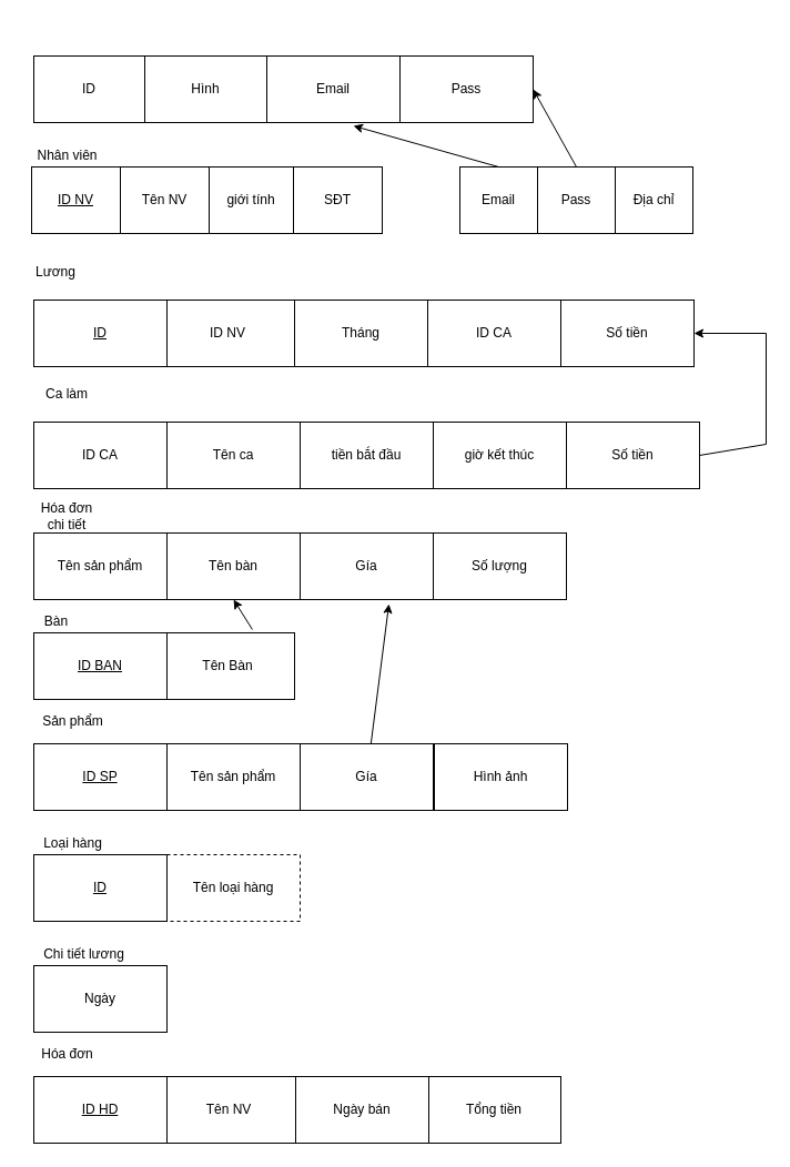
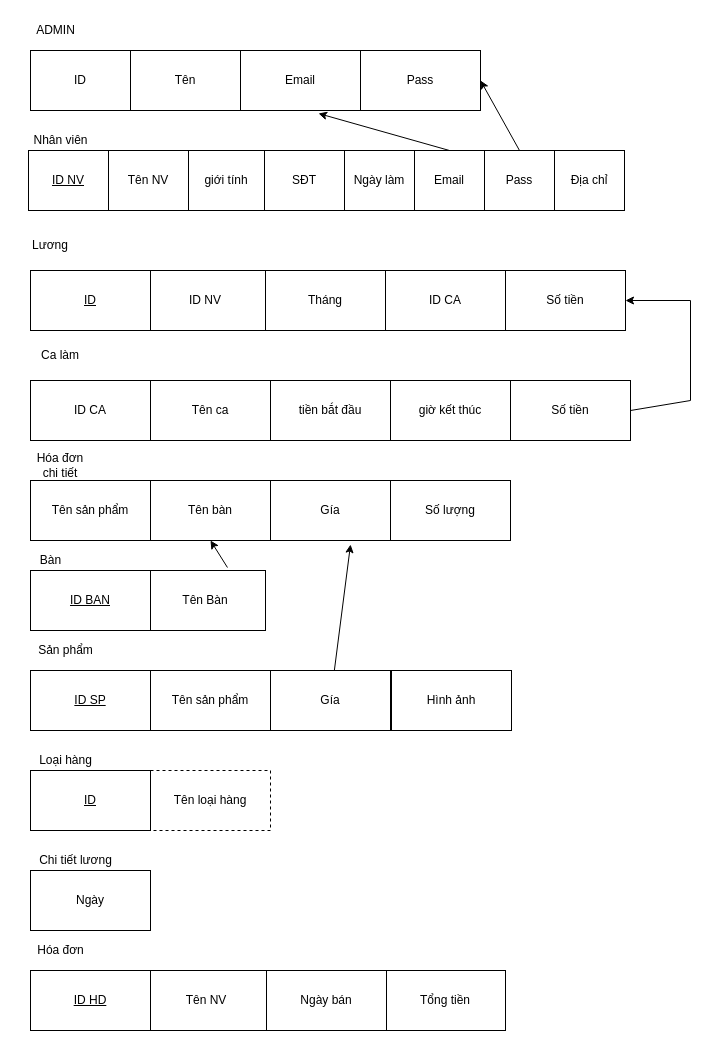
  <mxCell id="0" />
  <mxCell id="1" parent="0" />
+ <mxCell id="2" value="ADMIN" style="text;html=1;align=center;verticalAlign=middle;resizable=0;points=[];autosize=1;strokeColor=none;fillColor=none;" vertex="1" parent="1"><mxGeometry x="30" y="20" width="50" height="20" as="geometry" /></mxCell>
  <mxCell id="3" value="ID" style="rounded=0;whiteSpace=wrap;html=1;" vertex="1" parent="1"><mxGeometry x="30" y="50" width="100" height="60" as="geometry" /></mxCell>
  <mxCell id="4" value="" style="shape=partialRectangle;html=1;whiteSpace=wrap;connectable=0;fillColor=none;top=0;left=0;bottom=0;right=0;overflow=hidden;" vertex="1" parent="1"><mxGeometry x="510" y="310" width="156" height="40" as="geometry"><mxRectangle width="156" height="40" as="alternateBounds" /></mxGeometry></mxCell>
  <mxCell id="5" value="" style="shape=partialRectangle;html=1;whiteSpace=wrap;connectable=0;fillColor=none;top=0;left=0;bottom=0;right=0;overflow=hidden;" vertex="1" parent="1"><mxGeometry x="510" y="310" width="156" height="40" as="geometry"><mxRectangle width="156" height="40" as="alternateBounds" /></mxGeometry></mxCell>
- <mxCell id="6" value="Hình" style="rounded=0;whiteSpace=wrap;html=1;" vertex="1" parent="1"><mxGeometry x="130" y="50" width="110" height="60" as="geometry" /></mxCell>
+ <mxCell id="6" value="Tên" style="rounded=0;whiteSpace=wrap;html=1;" vertex="1" parent="1"><mxGeometry x="130" y="50" width="110" height="60" as="geometry" /></mxCell>
  <mxCell id="7" value="Email" style="rounded=0;whiteSpace=wrap;html=1;" vertex="1" parent="1"><mxGeometry x="240" y="50" width="120" height="60" as="geometry" /></mxCell>
  <mxCell id="8" value="Pass" style="rounded=0;whiteSpace=wrap;html=1;" vertex="1" parent="1"><mxGeometry x="360" y="50" width="120" height="60" as="geometry" /></mxCell>
  <mxCell id="9" value="Lương" style="text;html=1;strokeColor=none;fillColor=none;align=center;verticalAlign=middle;whiteSpace=wrap;rounded=0;" vertex="1" parent="1"><mxGeometry x="20" y="230" width="60" height="30" as="geometry" /></mxCell>
  <mxCell id="10" value="Số tiền" style="rounded=0;whiteSpace=wrap;html=1;" vertex="1" parent="1"><mxGeometry x="505" y="270" width="120" height="60" as="geometry" /></mxCell>
  <mxCell id="11" value="ID CA" style="rounded=0;whiteSpace=wrap;html=1;" vertex="1" parent="1"><mxGeometry x="385" y="270" width="120" height="60" as="geometry" /></mxCell>
  <mxCell id="12" value="Tháng" style="rounded=0;whiteSpace=wrap;html=1;" vertex="1" parent="1"><mxGeometry x="265" y="270" width="120" height="60" as="geometry" /></mxCell>
  <mxCell id="13" value="ID NV" style="rounded=0;whiteSpace=wrap;html=1;" vertex="1" parent="1"><mxGeometry x="145" y="270" width="120" height="60" as="geometry" /></mxCell>
  <mxCell id="14" value="&lt;u&gt;ID&lt;/u&gt;" style="rounded=0;whiteSpace=wrap;html=1;" vertex="1" parent="1"><mxGeometry x="30" y="270" width="120" height="60" as="geometry" /></mxCell>
  <mxCell id="15" value="Nhân viên" style="text;html=1;align=center;verticalAlign=middle;resizable=0;points=[];autosize=1;strokeColor=none;fillColor=none;" vertex="1" parent="1"><mxGeometry x="25" y="130" width="70" height="20" as="geometry" /></mxCell>
  <mxCell id="16" value="SĐT" style="rounded=0;whiteSpace=wrap;html=1;" vertex="1" parent="1"><mxGeometry x="264" y="150" width="80" height="60" as="geometry" /></mxCell>
  <mxCell id="17" value="giới tính" style="rounded=0;whiteSpace=wrap;html=1;" vertex="1" parent="1"><mxGeometry x="188" y="150" width="76" height="60" as="geometry" /></mxCell>
  <mxCell id="18" value="Địa chỉ" style="rounded=0;whiteSpace=wrap;html=1;" vertex="1" parent="1"><mxGeometry x="554" y="150" width="70" height="60" as="geometry" /></mxCell>
  <mxCell id="19" value="Email" style="rounded=0;whiteSpace=wrap;html=1;" vertex="1" parent="1"><mxGeometry x="414" y="150" width="70" height="60" as="geometry" /></mxCell>
  <mxCell id="20" value="Pass" style="rounded=0;whiteSpace=wrap;html=1;" vertex="1" parent="1"><mxGeometry x="484" y="150" width="70" height="60" as="geometry" /></mxCell>
+ <mxCell id="21" value="Ngày làm" style="rounded=0;whiteSpace=wrap;html=1;" vertex="1" parent="1"><mxGeometry x="344" y="150" width="70" height="60" as="geometry" /></mxCell>
  <mxCell id="22" value="Tên NV" style="rounded=0;whiteSpace=wrap;html=1;" vertex="1" parent="1"><mxGeometry x="108" y="150" width="80" height="60" as="geometry" /></mxCell>
  <mxCell id="23" value="&lt;u&gt;ID NV&lt;/u&gt;" style="rounded=0;whiteSpace=wrap;html=1;" vertex="1" parent="1"><mxGeometry x="28" y="150" width="80" height="60" as="geometry" /></mxCell>
  <mxCell id="24" style="edgeStyle=orthogonalEdgeStyle;rounded=0;orthogonalLoop=1;jettySize=auto;html=1;exitX=0.5;exitY=1;exitDx=0;exitDy=0;" edge="1" parent="1" source="23" target="23"><mxGeometry relative="1" as="geometry" /></mxCell>
  <mxCell id="25" value="Hóa đơn" style="text;html=1;align=center;verticalAlign=middle;resizable=0;points=[];autosize=1;strokeColor=none;fillColor=none;" vertex="1" parent="1"><mxGeometry x="30" y="940" width="60" height="20" as="geometry" /></mxCell>
  <mxCell id="26" value="Tổng tiền" style="rounded=0;whiteSpace=wrap;html=1;" vertex="1" parent="1"><mxGeometry x="385" y="970" width="120" height="60" as="geometry" /></mxCell>
  <mxCell id="27" value="Ngày bán" style="rounded=0;whiteSpace=wrap;html=1;" vertex="1" parent="1"><mxGeometry x="266" y="970" width="120" height="60" as="geometry" /></mxCell>
  <mxCell id="28" value="Tên NV" style="rounded=0;whiteSpace=wrap;html=1;" vertex="1" parent="1"><mxGeometry x="146" y="970" width="120" height="60" as="geometry" /></mxCell>
  <mxCell id="29" value="&lt;u&gt;ID HD&lt;/u&gt;" style="rounded=0;whiteSpace=wrap;html=1;" vertex="1" parent="1"><mxGeometry x="30" y="970" width="120" height="60" as="geometry" /></mxCell>
  <mxCell id="30" value="Hóa đơn chi tiết" style="text;html=1;strokeColor=none;fillColor=none;align=center;verticalAlign=middle;whiteSpace=wrap;rounded=0;" vertex="1" parent="1"><mxGeometry x="30" y="450" width="60" height="30" as="geometry" /></mxCell>
  <mxCell id="31" value="Tên bàn" style="rounded=0;whiteSpace=wrap;html=1;" vertex="1" parent="1"><mxGeometry x="150" y="480" width="120" height="60" as="geometry" /></mxCell>
  <mxCell id="32" value="Số lượng" style="rounded=0;whiteSpace=wrap;html=1;" vertex="1" parent="1"><mxGeometry x="390" y="480" width="120" height="60" as="geometry" /></mxCell>
  <mxCell id="33" value="Gía" style="rounded=0;whiteSpace=wrap;html=1;" vertex="1" parent="1"><mxGeometry x="270" y="480" width="120" height="60" as="geometry" /></mxCell>
  <mxCell id="34" value="Tên sản phẩm" style="rounded=0;whiteSpace=wrap;html=1;" vertex="1" parent="1"><mxGeometry x="30" y="480" width="120" height="60" as="geometry" /></mxCell>
  <mxCell id="35" value="Bàn" style="text;html=1;align=center;verticalAlign=middle;resizable=0;points=[];autosize=1;strokeColor=none;fillColor=none;" vertex="1" parent="1"><mxGeometry x="30" y="550" width="40" height="20" as="geometry" /></mxCell>
  <mxCell id="36" value="Tên Bàn" style="rounded=0;whiteSpace=wrap;html=1;" vertex="1" parent="1"><mxGeometry x="145" y="570" width="120" height="60" as="geometry" /></mxCell>
  <mxCell id="37" value="&lt;u&gt;ID BAN&lt;/u&gt;" style="rounded=0;whiteSpace=wrap;html=1;" vertex="1" parent="1"><mxGeometry x="30" y="570" width="120" height="60" as="geometry" /></mxCell>
  <mxCell id="38" value="Sản phẩm" style="text;html=1;align=center;verticalAlign=middle;resizable=0;points=[];autosize=1;strokeColor=none;fillColor=none;" vertex="1" parent="1"><mxGeometry x="30" y="640" width="70" height="20" as="geometry" /></mxCell>
  <mxCell id="39" value="Hình ảnh" style="rounded=0;whiteSpace=wrap;html=1;" vertex="1" parent="1"><mxGeometry x="391" y="670" width="120" height="60" as="geometry" /></mxCell>
  <mxCell id="40" value="Gía" style="rounded=0;whiteSpace=wrap;html=1;" vertex="1" parent="1"><mxGeometry x="270" y="670" width="120" height="60" as="geometry" /></mxCell>
  <mxCell id="41" value="Tên sản phẩm" style="rounded=0;whiteSpace=wrap;html=1;" vertex="1" parent="1"><mxGeometry x="150" y="670" width="120" height="60" as="geometry" /></mxCell>
  <mxCell id="42" value="&lt;u&gt;ID SP&lt;/u&gt;" style="rounded=0;whiteSpace=wrap;html=1;" vertex="1" parent="1"><mxGeometry x="30" y="670" width="120" height="60" as="geometry" /></mxCell>
  <mxCell id="43" value="Loại hàng" style="text;html=1;align=center;verticalAlign=middle;resizable=0;points=[];autosize=1;strokeColor=none;fillColor=none;" vertex="1" parent="1"><mxGeometry x="30" y="750" width="70" height="20" as="geometry" /></mxCell>
  <mxCell id="44" value="Tên loại hàng" style="rounded=0;whiteSpace=wrap;html=1;dashed=1;" vertex="1" parent="1"><mxGeometry x="150" y="770" width="120" height="60" as="geometry" /></mxCell>
  <mxCell id="45" value="&lt;u&gt;ID&lt;/u&gt;" style="rounded=0;whiteSpace=wrap;html=1;" vertex="1" parent="1"><mxGeometry x="30" y="770" width="120" height="60" as="geometry" /></mxCell>
  <mxCell id="46" value="Chi tiết lương" style="text;html=1;align=center;verticalAlign=middle;resizable=0;points=[];autosize=1;strokeColor=none;fillColor=none;" vertex="1" parent="1"><mxGeometry x="30" y="850" width="90" height="20" as="geometry" /></mxCell>
  <mxCell id="47" value="Ngày" style="rounded=0;whiteSpace=wrap;html=1;" vertex="1" parent="1"><mxGeometry x="30" y="870" width="120" height="60" as="geometry" /></mxCell>
  <mxCell id="48" value="ID CA" style="rounded=0;whiteSpace=wrap;html=1;" vertex="1" parent="1"><mxGeometry x="30" y="380" width="120" height="60" as="geometry" /></mxCell>
  <mxCell id="49" value="Ca làm" style="text;html=1;strokeColor=none;fillColor=none;align=center;verticalAlign=middle;whiteSpace=wrap;rounded=0;" vertex="1" parent="1"><mxGeometry x="30" y="340" width="60" height="30" as="geometry" /></mxCell>
  <mxCell id="50" value="giờ kết thúc" style="rounded=0;whiteSpace=wrap;html=1;" vertex="1" parent="1"><mxGeometry x="390" y="380" width="120" height="60" as="geometry" /></mxCell>
  <mxCell id="51" value="tiền bắt đầu" style="rounded=0;whiteSpace=wrap;html=1;" vertex="1" parent="1"><mxGeometry x="270" y="380" width="120" height="60" as="geometry" /></mxCell>
  <mxCell id="52" value="Tên ca" style="rounded=0;whiteSpace=wrap;html=1;" vertex="1" parent="1"><mxGeometry x="150" y="380" width="120" height="60" as="geometry" /></mxCell>
  <mxCell id="53" value="Số tiền" style="rounded=0;whiteSpace=wrap;html=1;" vertex="1" parent="1"><mxGeometry x="510" y="380" width="120" height="60" as="geometry" /></mxCell>
  <mxCell id="54" value="" style="endArrow=classic;html=1;rounded=0;exitX=0.683;exitY=-0.05;exitDx=0;exitDy=0;exitPerimeter=0;entryX=0.5;entryY=1;entryDx=0;entryDy=0;" edge="1" parent="1" source="36" target="31"><mxGeometry width="50" height="50" relative="1" as="geometry"><mxPoint x="620" y="470" as="sourcePoint" /><mxPoint x="670" y="420" as="targetPoint" /></mxGeometry></mxCell>
  <mxCell id="55" value="" style="endArrow=classic;html=1;rounded=0;entryX=0.667;entryY=1.067;entryDx=0;entryDy=0;entryPerimeter=0;" edge="1" parent="1" source="40" target="33"><mxGeometry width="50" height="50" relative="1" as="geometry"><mxPoint x="620" y="770" as="sourcePoint" /><mxPoint x="670" y="720" as="targetPoint" /></mxGeometry></mxCell>
  <mxCell id="56" value="" style="endArrow=classic;html=1;rounded=0;entryX=1;entryY=0.5;entryDx=0;entryDy=0;exitX=1;exitY=0.5;exitDx=0;exitDy=0;" edge="1" parent="1" source="53" target="10"><mxGeometry width="50" height="50" relative="1" as="geometry"><mxPoint x="620" y="770" as="sourcePoint" /><mxPoint x="670" y="720" as="targetPoint" /><Array as="points"><mxPoint x="690" y="400" /><mxPoint x="690" y="300" /></Array></mxGeometry></mxCell>
  <mxCell id="57" value="" style="endArrow=classic;html=1;rounded=0;exitX=0.5;exitY=0;exitDx=0;exitDy=0;entryX=1;entryY=0.5;entryDx=0;entryDy=0;" edge="1" parent="1" source="20" target="8"><mxGeometry width="50" height="50" relative="1" as="geometry"><mxPoint x="620" y="370" as="sourcePoint" /><mxPoint x="670" y="320" as="targetPoint" /><Array as="points" /></mxGeometry></mxCell>
  <mxCell id="58" value="" style="endArrow=classic;html=1;rounded=0;entryX=0.65;entryY=1.05;entryDx=0;entryDy=0;entryPerimeter=0;exitX=0.5;exitY=0;exitDx=0;exitDy=0;" edge="1" parent="1" source="19" target="7"><mxGeometry width="50" height="50" relative="1" as="geometry"><mxPoint x="620" y="370" as="sourcePoint" /><mxPoint x="670" y="320" as="targetPoint" /></mxGeometry></mxCell>
